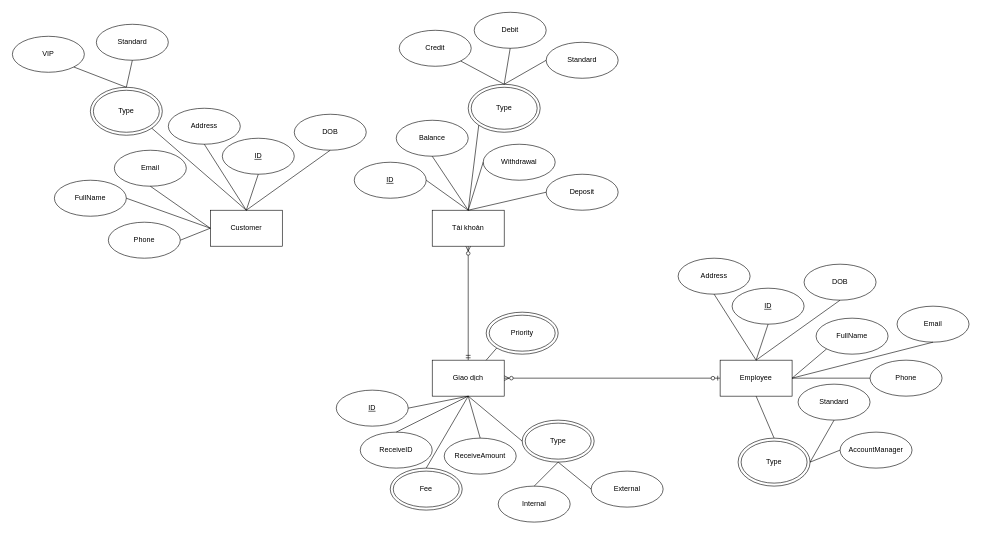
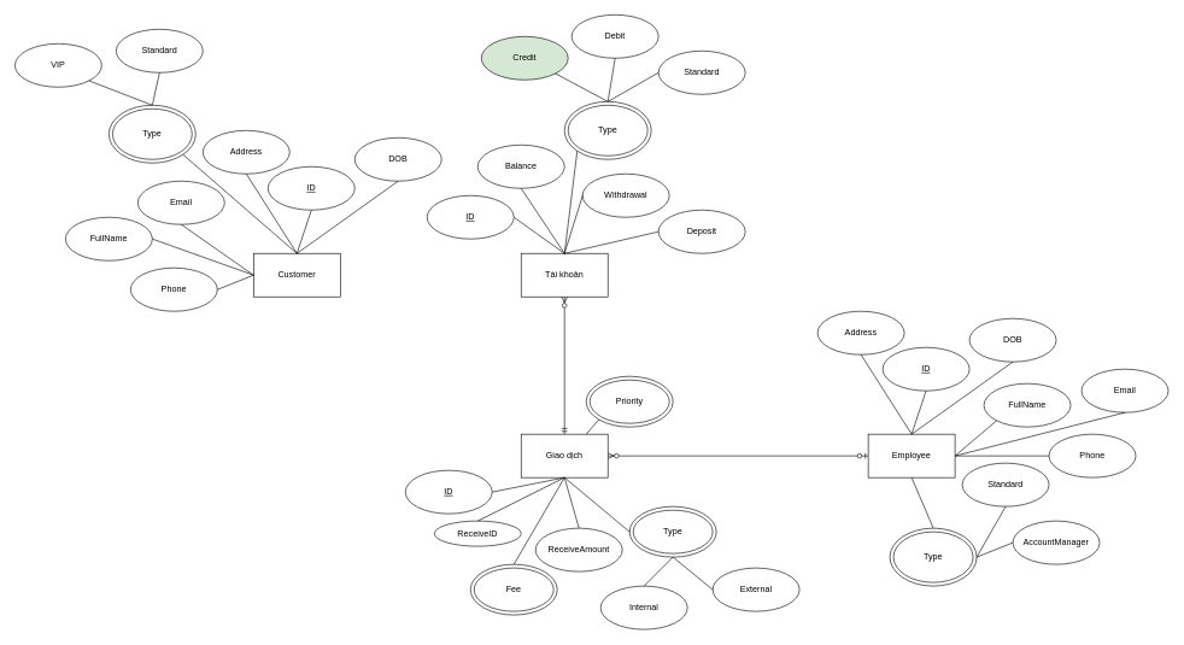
  <mxCell id="0" />
  <mxCell id="1" parent="0" />
  <mxCell id="2" value="" style="ellipse;whiteSpace=wrap;html=1;" vertex="1" parent="1"><mxGeometry x="650" y="780" width="120" height="70" as="geometry" /></mxCell>
  <mxCell id="3" value="" style="ellipse;whiteSpace=wrap;html=1;gradientColor=none;" vertex="1" parent="1"><mxGeometry x="780" y="140" width="120" height="80" as="geometry" /></mxCell>
  <mxCell id="4" value="Customer" style="rounded=0;whiteSpace=wrap;html=1;" vertex="1" parent="1"><mxGeometry x="350" y="350" width="120" height="60" as="geometry" /></mxCell>
  <mxCell id="5" value="&lt;u&gt;ID&lt;/u&gt;" style="ellipse;whiteSpace=wrap;html=1;" vertex="1" parent="1"><mxGeometry x="370" width="120" height="60" as="geometry" y="230" /></mxCell>
  <mxCell id="6" value="Address" style="ellipse;whiteSpace=wrap;html=1;" vertex="1" parent="1"><mxGeometry x="280" y="180" width="120" height="60" as="geometry" /></mxCell>
  <mxCell id="7" value="DOB" style="ellipse;whiteSpace=wrap;html=1;" vertex="1" parent="1"><mxGeometry x="490" y="190" width="120" height="60" as="geometry" /></mxCell>
  <mxCell id="8" value="FullName" style="ellipse;whiteSpace=wrap;html=1;" vertex="1" parent="1"><mxGeometry x="90" y="300" width="120" height="60" as="geometry" /></mxCell>
  <mxCell id="9" value="Phone" style="ellipse;whiteSpace=wrap;html=1;" vertex="1" parent="1"><mxGeometry x="180" y="370" width="120" height="60" as="geometry" /></mxCell>
  <mxCell id="10" value="Email" style="ellipse;whiteSpace=wrap;html=1;" vertex="1" parent="1"><mxGeometry x="190" y="250" width="120" height="60" as="geometry" /></mxCell>
  <mxCell id="11" value="" style="endArrow=none;html=1;exitX=1;exitY=0.5;exitDx=0;exitDy=0;endFill=0;" edge="1" parent="1" source="8"><mxGeometry width="50" height="50" relative="1" as="geometry"><mxPoint x="780" y="610" as="sourcePoint" /><mxPoint x="350" y="380" as="targetPoint" /></mxGeometry></mxCell>
  <mxCell id="12" value="" style="endArrow=none;html=1;exitX=1;exitY=0.5;exitDx=0;exitDy=0;endFill=0;entryX=0;entryY=0.5;entryDx=0;entryDy=0;" edge="1" parent="1" source="9" target="4"><mxGeometry width="50" height="50" relative="1" as="geometry"><mxPoint x="220" y="340" as="sourcePoint" /><mxPoint x="360" y="390" as="targetPoint" /></mxGeometry></mxCell>
  <mxCell id="13" value="" style="endArrow=none;html=1;exitX=0.5;exitY=1;exitDx=0;exitDy=0;endFill=0;entryX=0;entryY=0.5;entryDx=0;entryDy=0;" edge="1" parent="1" source="10" target="4"><mxGeometry width="50" height="50" relative="1" as="geometry"><mxPoint x="230" y="350" as="sourcePoint" /><mxPoint x="370" y="400" as="targetPoint" /></mxGeometry></mxCell>
  <mxCell id="14" value="" style="endArrow=none;html=1;exitX=0.5;exitY=1;exitDx=0;exitDy=0;endFill=0;entryX=0.5;entryY=0;entryDx=0;entryDy=0;" edge="1" parent="1" source="6" target="4"><mxGeometry width="50" height="50" relative="1" as="geometry"><mxPoint x="240" y="360" as="sourcePoint" /><mxPoint y="410" as="targetPoint" x="380" /></mxGeometry></mxCell>
  <mxCell id="15" value="" style="endArrow=none;html=1;exitX=0.5;exitY=1;exitDx=0;exitDy=0;endFill=0;entryX=0.5;entryY=0;entryDx=0;entryDy=0;" edge="1" parent="1" source="5" target="4"><mxGeometry width="50" height="50" relative="1" as="geometry"><mxPoint x="250" y="370" as="sourcePoint" /><mxPoint x="390" y="420" as="targetPoint" /></mxGeometry></mxCell>
  <mxCell id="16" value="" style="endArrow=none;html=1;exitX=0.5;exitY=0;exitDx=0;exitDy=0;endFill=0;entryX=0.5;entryY=1;entryDx=0;entryDy=0;" edge="1" parent="1" source="4" target="7"><mxGeometry width="50" height="50" relative="1" as="geometry"><mxPoint x="260" y="380" as="sourcePoint" /><mxPoint x="400" y="430" as="targetPoint" /></mxGeometry></mxCell>
  <mxCell id="17" style="edgeStyle=orthogonalEdgeStyle;rounded=0;orthogonalLoop=1;jettySize=auto;html=1;exitX=0.5;exitY=1;exitDx=0;exitDy=0;entryX=0.5;entryY=0;entryDx=0;entryDy=0;startArrow=ERzeroToMany;startFill=1;endArrow=ERmandOne;endFill=0;" edge="1" parent="1" source="18" target="30"><mxGeometry relative="1" as="geometry" /></mxCell>
  <mxCell id="18" value="Tài khoản" style="rounded=0;whiteSpace=wrap;html=1;" vertex="1" parent="1"><mxGeometry x="720" y="350" width="120" height="60" as="geometry" /></mxCell>
  <mxCell id="19" value="&lt;u&gt;ID&lt;/u&gt;" style="ellipse;whiteSpace=wrap;html=1;" vertex="1" parent="1"><mxGeometry x="590" y="270" width="120" height="60" as="geometry" /></mxCell>
  <mxCell id="20" value="Balance" style="ellipse;whiteSpace=wrap;html=1;" vertex="1" parent="1"><mxGeometry x="660" y="200" width="120" height="60" as="geometry" /></mxCell>
  <mxCell id="21" value="Withdrawal" style="ellipse;whiteSpace=wrap;html=1;" vertex="1" parent="1"><mxGeometry x="805" y="240" width="120" height="60" as="geometry" /></mxCell>
  <mxCell id="22" value="Deposit" style="ellipse;whiteSpace=wrap;html=1;" vertex="1" parent="1"><mxGeometry x="910" y="290" width="120" height="60" as="geometry" /></mxCell>
  <mxCell id="23" value="Type" style="ellipse;whiteSpace=wrap;html=1;gradientColor=none;" vertex="1" parent="1"><mxGeometry x="785" y="145" width="110" height="70" as="geometry" /></mxCell>
  <mxCell id="24" value="" style="endArrow=none;html=1;exitX=0.5;exitY=0;exitDx=0;exitDy=0;endFill=0;entryX=1;entryY=0.5;entryDx=0;entryDy=0;" edge="1" parent="1" source="18" target="19"><mxGeometry width="50" height="50" relative="1" as="geometry"><mxPoint x="420" y="360" as="sourcePoint" /><mxPoint x="560" y="260" as="targetPoint" /></mxGeometry></mxCell>
  <mxCell id="25" value="" style="endArrow=none;html=1;exitX=0.5;exitY=0;exitDx=0;exitDy=0;endFill=0;entryX=0.5;entryY=1;entryDx=0;entryDy=0;" edge="1" parent="1" source="18" target="20"><mxGeometry width="50" height="50" relative="1" as="geometry"><mxPoint x="430" y="370" as="sourcePoint" /><mxPoint x="570" y="270" as="targetPoint" /></mxGeometry></mxCell>
  <mxCell id="26" value="" style="endArrow=none;html=1;exitX=0.5;exitY=0;exitDx=0;exitDy=0;endFill=0;entryX=0;entryY=1;entryDx=0;entryDy=0;" edge="1" parent="1" source="18" target="3"><mxGeometry width="50" height="50" relative="1" as="geometry"><mxPoint x="440" y="380" as="sourcePoint" /><mxPoint x="580" y="280" as="targetPoint" /></mxGeometry></mxCell>
  <mxCell id="27" value="" style="endArrow=none;html=1;exitX=0.5;exitY=0;exitDx=0;exitDy=0;endFill=0;entryX=0;entryY=0.5;entryDx=0;entryDy=0;" edge="1" parent="1" source="18" target="21"><mxGeometry width="50" height="50" relative="1" as="geometry"><mxPoint x="450" y="390" as="sourcePoint" /><mxPoint x="590" y="290" as="targetPoint" /></mxGeometry></mxCell>
  <mxCell id="28" value="" style="endArrow=none;html=1;exitX=0.5;exitY=0;exitDx=0;exitDy=0;endFill=0;entryX=0;entryY=0.5;entryDx=0;entryDy=0;" edge="1" parent="1" source="18" target="22"><mxGeometry width="50" height="50" relative="1" as="geometry"><mxPoint x="460" y="400" as="sourcePoint" /><mxPoint x="600" y="300" as="targetPoint" /></mxGeometry></mxCell>
  <mxCell id="29" style="edgeStyle=orthogonalEdgeStyle;rounded=0;orthogonalLoop=1;jettySize=auto;html=1;exitX=1;exitY=0.5;exitDx=0;exitDy=0;entryX=0;entryY=0.5;entryDx=0;entryDy=0;startArrow=ERzeroToMany;startFill=1;endArrow=ERzeroToOne;endFill=1;" edge="1" parent="1" source="30" target="62"><mxGeometry relative="1" as="geometry" /></mxCell>
  <mxCell id="30" value="Giao dịch" style="rounded=0;whiteSpace=wrap;html=1;" vertex="1" parent="1"><mxGeometry x="720" y="600" width="120" height="60" as="geometry" /></mxCell>
  <mxCell id="31" value="" style="ellipse;whiteSpace=wrap;html=1;gradientColor=none;" vertex="1" parent="1"><mxGeometry x="150" y="145" width="120" height="80" as="geometry" /></mxCell>
  <mxCell id="32" value="Type" style="ellipse;whiteSpace=wrap;html=1;gradientColor=none;" vertex="1" parent="1"><mxGeometry x="155" y="150" width="110" height="70" as="geometry" /></mxCell>
  <mxCell id="33" value="" style="endArrow=none;html=1;exitX=1;exitY=1;exitDx=0;exitDy=0;endFill=0;entryX=0.5;entryY=0;entryDx=0;entryDy=0;" edge="1" parent="1" source="31" target="4"><mxGeometry width="50" height="50" relative="1" as="geometry"><mxPoint x="260" y="320" as="sourcePoint" /><mxPoint x="360" y="390" as="targetPoint" /></mxGeometry></mxCell>
  <mxCell id="34" value="&lt;u&gt;ID&lt;/u&gt;" style="ellipse;whiteSpace=wrap;html=1;" vertex="1" parent="1"><mxGeometry x="560" y="650" width="120" height="60" as="geometry" /></mxCell>
- <mxCell id="35" value="ReceiveID" style="ellipse;whiteSpace=wrap;html=1;" vertex="1" parent="1"><mxGeometry x="600" y="720" width="120" height="60" as="geometry" /></mxCell>
+ <mxCell id="35" value="ReceiveID" style="ellipse;whiteSpace=wrap;html=1;" vertex="1" parent="1"><mxGeometry x="600" y="720" width="120" height="35" as="geometry" /></mxCell>
  <mxCell id="36" value="ReceiveAmount" style="ellipse;whiteSpace=wrap;html=1;" vertex="1" parent="1"><mxGeometry x="740" y="730" width="120" height="60" as="geometry" /></mxCell>
  <mxCell id="37" value="Fee" style="ellipse;whiteSpace=wrap;html=1;" vertex="1" parent="1"><mxGeometry x="655" y="785" width="110" height="60" as="geometry" /></mxCell>
  <mxCell id="38" value="VIP" style="ellipse;whiteSpace=wrap;html=1;" vertex="1" parent="1"><mxGeometry x="20" y="60" width="120" height="60" as="geometry" /></mxCell>
  <mxCell id="39" value="Standard" style="ellipse;whiteSpace=wrap;html=1;" vertex="1" parent="1"><mxGeometry x="160" y="40" width="120" height="60" as="geometry" /></mxCell>
  <mxCell id="40" value="" style="endArrow=none;html=1;exitX=1;exitY=1;exitDx=0;exitDy=0;endFill=0;entryX=0.5;entryY=0;entryDx=0;entryDy=0;" edge="1" parent="1" source="38" target="31"><mxGeometry width="50" height="50" relative="1" as="geometry"><mxPoint x="262.426" y="223.284" as="sourcePoint" /><mxPoint x="420" y="360" as="targetPoint" /></mxGeometry></mxCell>
  <mxCell id="41" value="" style="endArrow=none;html=1;exitX=0.5;exitY=1;exitDx=0;exitDy=0;endFill=0;entryX=0.5;entryY=0;entryDx=0;entryDy=0;" edge="1" parent="1" source="39" target="31"><mxGeometry width="50" height="50" relative="1" as="geometry"><mxPoint x="132.426" y="121.213" as="sourcePoint" /><mxPoint x="213" y="140" as="targetPoint" /></mxGeometry></mxCell>
- <mxCell id="42" value="Credit" style="ellipse;whiteSpace=wrap;html=1;" vertex="1" parent="1"><mxGeometry x="665" y="50" width="120" height="60" as="geometry" /></mxCell>
+ <mxCell id="42" value="Credit" style="ellipse;whiteSpace=wrap;html=1;fillColor=#d5e8d4;" vertex="1" parent="1"><mxGeometry x="665" y="50" width="120" height="60" as="geometry" /></mxCell>
  <mxCell id="43" value="Debit" style="ellipse;whiteSpace=wrap;html=1;" vertex="1" parent="1"><mxGeometry x="790" y="20" width="120" height="60" as="geometry" /></mxCell>
  <mxCell id="44" value="Standard" style="ellipse;whiteSpace=wrap;html=1;" vertex="1" parent="1"><mxGeometry x="910" y="70" width="120" height="60" as="geometry" /></mxCell>
  <mxCell id="45" value="" style="endArrow=none;html=1;entryX=1;entryY=1;entryDx=0;entryDy=0;exitX=0.5;exitY=0;exitDx=0;exitDy=0;" edge="1" parent="1" source="3" target="42"><mxGeometry width="50" height="50" relative="1" as="geometry"><mxPoint x="830" y="250" as="sourcePoint" /><mxPoint x="880" y="200" as="targetPoint" /></mxGeometry></mxCell>
  <mxCell id="46" value="" style="endArrow=none;html=1;entryX=0.5;entryY=1;entryDx=0;entryDy=0;exitX=0.5;exitY=0;exitDx=0;exitDy=0;" edge="1" parent="1" source="3" target="43"><mxGeometry width="50" height="50" relative="1" as="geometry"><mxPoint x="850" y="150" as="sourcePoint" /><mxPoint x="777.671" y="111.09" as="targetPoint" /></mxGeometry></mxCell>
  <mxCell id="47" value="" style="endArrow=none;html=1;exitX=0;exitY=0.5;exitDx=0;exitDy=0;" edge="1" parent="1" source="44"><mxGeometry width="50" height="50" relative="1" as="geometry"><mxPoint x="860" y="160" as="sourcePoint" /><mxPoint x="840" y="140" as="targetPoint" /></mxGeometry></mxCell>
  <mxCell id="48" value="" style="ellipse;whiteSpace=wrap;html=1;" vertex="1" parent="1"><mxGeometry x="870" y="700" width="120" height="70" as="geometry" /></mxCell>
  <mxCell id="49" value="Type" style="ellipse;whiteSpace=wrap;html=1;" vertex="1" parent="1"><mxGeometry x="875" y="705" width="110" height="60" as="geometry" /></mxCell>
  <mxCell id="50" value="Internal" style="ellipse;whiteSpace=wrap;html=1;" vertex="1" parent="1"><mxGeometry x="830" y="810" width="120" height="60" as="geometry" /></mxCell>
  <mxCell id="51" value="External" style="ellipse;whiteSpace=wrap;html=1;" vertex="1" parent="1"><mxGeometry x="985" y="785" width="120" height="60" as="geometry" /></mxCell>
  <mxCell id="52" value="" style="endArrow=none;html=1;entryX=0.5;entryY=1;entryDx=0;entryDy=0;exitX=1;exitY=0.5;exitDx=0;exitDy=0;" edge="1" parent="1" source="34" target="30"><mxGeometry width="50" height="50" relative="1" as="geometry"><mxPoint x="750" y="770" as="sourcePoint" /><mxPoint x="800" y="720" as="targetPoint" /></mxGeometry></mxCell>
  <mxCell id="53" value="" style="endArrow=none;html=1;entryX=0.5;entryY=1;entryDx=0;entryDy=0;exitX=0.5;exitY=0;exitDx=0;exitDy=0;" edge="1" parent="1" source="35" target="30"><mxGeometry width="50" height="50" relative="1" as="geometry"><mxPoint x="690" y="690" as="sourcePoint" /><mxPoint x="790" y="670" as="targetPoint" /></mxGeometry></mxCell>
  <mxCell id="54" value="" style="endArrow=none;html=1;entryX=0.5;entryY=1;entryDx=0;entryDy=0;exitX=0.5;exitY=0;exitDx=0;exitDy=0;" edge="1" parent="1" source="2" target="30"><mxGeometry width="50" height="50" relative="1" as="geometry"><mxPoint x="700" y="700" as="sourcePoint" /><mxPoint x="800" y="680" as="targetPoint" /></mxGeometry></mxCell>
  <mxCell id="55" value="" style="endArrow=none;html=1;entryX=0.5;entryY=0;entryDx=0;entryDy=0;exitX=0.5;exitY=1;exitDx=0;exitDy=0;" edge="1" parent="1" source="30" target="36"><mxGeometry width="50" height="50" relative="1" as="geometry"><mxPoint x="710" y="710" as="sourcePoint" /><mxPoint x="810" y="690" as="targetPoint" /></mxGeometry></mxCell>
  <mxCell id="56" value="" style="endArrow=none;html=1;entryX=0;entryY=0.5;entryDx=0;entryDy=0;exitX=0.5;exitY=1;exitDx=0;exitDy=0;" edge="1" parent="1" source="30" target="48"><mxGeometry width="50" height="50" relative="1" as="geometry"><mxPoint x="790" y="670" as="sourcePoint" /><mxPoint x="810" y="740" as="targetPoint" /></mxGeometry></mxCell>
  <mxCell id="57" value="" style="endArrow=none;html=1;entryX=0.5;entryY=0;entryDx=0;entryDy=0;exitX=0.5;exitY=1;exitDx=0;exitDy=0;" edge="1" parent="1" source="48" target="50"><mxGeometry width="50" height="50" relative="1" as="geometry"><mxPoint x="800" y="680" as="sourcePoint" /><mxPoint x="820" y="750" as="targetPoint" /></mxGeometry></mxCell>
  <mxCell id="58" value="" style="endArrow=none;html=1;entryX=0;entryY=0.5;entryDx=0;entryDy=0;exitX=0.5;exitY=1;exitDx=0;exitDy=0;" edge="1" parent="1" source="48" target="51"><mxGeometry width="50" height="50" relative="1" as="geometry"><mxPoint x="810" y="690" as="sourcePoint" /><mxPoint x="830" y="760" as="targetPoint" /></mxGeometry></mxCell>
  <mxCell id="59" value="" style="ellipse;whiteSpace=wrap;html=1;" vertex="1" parent="1"><mxGeometry x="810" y="520" width="120" height="70" as="geometry" /></mxCell>
  <mxCell id="60" value="Priority" style="ellipse;whiteSpace=wrap;html=1;" vertex="1" parent="1"><mxGeometry x="815" y="525" width="110" height="60" as="geometry" /></mxCell>
  <mxCell id="61" value="" style="endArrow=none;html=1;exitX=0;exitY=1;exitDx=0;exitDy=0;entryX=0.75;entryY=0;entryDx=0;entryDy=0;" edge="1" parent="1" source="59" target="30"><mxGeometry width="50" height="50" relative="1" as="geometry"><mxPoint x="670" y="730" as="sourcePoint" /><mxPoint x="780" y="660" as="targetPoint" /></mxGeometry></mxCell>
  <mxCell id="62" value="Employee" style="rounded=0;whiteSpace=wrap;html=1;" vertex="1" parent="1"><mxGeometry x="1200" y="600" width="120" height="60" as="geometry" /></mxCell>
  <mxCell id="63" value="&lt;u&gt;ID&lt;/u&gt;" style="ellipse;whiteSpace=wrap;html=1;" vertex="1" parent="1"><mxGeometry x="1220" y="480" width="120" height="60" as="geometry" /></mxCell>
  <mxCell id="64" value="Address" style="ellipse;whiteSpace=wrap;html=1;" vertex="1" parent="1"><mxGeometry x="1130" y="430" width="120" height="60" as="geometry" /></mxCell>
  <mxCell id="65" value="DOB" style="ellipse;whiteSpace=wrap;html=1;" vertex="1" parent="1"><mxGeometry x="1340" y="440" width="120" height="60" as="geometry" /></mxCell>
  <mxCell id="66" value="FullName" style="ellipse;whiteSpace=wrap;html=1;" vertex="1" parent="1"><mxGeometry x="1360" y="530" width="120" height="60" as="geometry" /></mxCell>
  <mxCell id="67" value="Phone" style="ellipse;whiteSpace=wrap;html=1;" vertex="1" parent="1"><mxGeometry x="1450" y="600" width="120" height="60" as="geometry" /></mxCell>
  <mxCell id="68" value="Email" style="ellipse;whiteSpace=wrap;html=1;" vertex="1" parent="1"><mxGeometry x="1495" y="510" width="120" height="60" as="geometry" /></mxCell>
  <mxCell id="69" value="" style="endArrow=none;html=1;exitX=0;exitY=1;exitDx=0;exitDy=0;endFill=0;entryX=1;entryY=0.5;entryDx=0;entryDy=0;" edge="1" parent="1" source="66" target="62"><mxGeometry width="50" height="50" relative="1" as="geometry"><mxPoint x="1630" y="860" as="sourcePoint" /><mxPoint x="1200" y="630" as="targetPoint" /></mxGeometry></mxCell>
  <mxCell id="70" value="" style="endArrow=none;html=1;endFill=0;" edge="1" parent="1"><mxGeometry width="50" height="50" relative="1" as="geometry"><mxPoint x="1450" y="630" as="sourcePoint" /><mxPoint x="1320" y="630" as="targetPoint" /></mxGeometry></mxCell>
  <mxCell id="71" value="" style="endArrow=none;html=1;exitX=0.5;exitY=1;exitDx=0;exitDy=0;endFill=0;" edge="1" parent="1" source="68"><mxGeometry width="50" height="50" relative="1" as="geometry"><mxPoint x="1080" y="600" as="sourcePoint" /><mxPoint x="1320" y="630" as="targetPoint" /></mxGeometry></mxCell>
  <mxCell id="72" value="" style="endArrow=none;html=1;exitX=0.5;exitY=1;exitDx=0;exitDy=0;endFill=0;entryX=0.5;entryY=0;entryDx=0;entryDy=0;" edge="1" parent="1" source="64" target="62"><mxGeometry width="50" height="50" relative="1" as="geometry"><mxPoint x="1090" y="610" as="sourcePoint" /><mxPoint x="1230" y="660" as="targetPoint" /></mxGeometry></mxCell>
  <mxCell id="73" value="" style="endArrow=none;html=1;exitX=0.5;exitY=1;exitDx=0;exitDy=0;endFill=0;entryX=0.5;entryY=0;entryDx=0;entryDy=0;" edge="1" parent="1" source="63" target="62"><mxGeometry width="50" height="50" relative="1" as="geometry"><mxPoint x="1100" y="620" as="sourcePoint" /><mxPoint x="1240" y="670" as="targetPoint" /></mxGeometry></mxCell>
  <mxCell id="74" value="" style="endArrow=none;html=1;exitX=0.5;exitY=0;exitDx=0;exitDy=0;endFill=0;entryX=0.5;entryY=1;entryDx=0;entryDy=0;" edge="1" parent="1" source="62" target="65"><mxGeometry width="50" height="50" relative="1" as="geometry"><mxPoint x="1110" y="630" as="sourcePoint" /><mxPoint x="1250" y="680" as="targetPoint" /></mxGeometry></mxCell>
  <mxCell id="75" value="" style="ellipse;whiteSpace=wrap;html=1;gradientColor=none;" vertex="1" parent="1"><mxGeometry x="1230" y="730" width="120" height="80" as="geometry" /></mxCell>
  <mxCell id="76" value="Type" style="ellipse;whiteSpace=wrap;html=1;gradientColor=none;" vertex="1" parent="1"><mxGeometry x="1235" y="735" width="110" height="70" as="geometry" /></mxCell>
  <mxCell id="77" value="" style="endArrow=none;html=1;exitX=0.5;exitY=0;exitDx=0;exitDy=0;endFill=0;entryX=0.5;entryY=1;entryDx=0;entryDy=0;" edge="1" parent="1" source="75" target="62"><mxGeometry width="50" height="50" relative="1" as="geometry"><mxPoint x="1110" y="570" as="sourcePoint" /><mxPoint x="1210" y="640" as="targetPoint" /></mxGeometry></mxCell>
  <mxCell id="78" value="AccountManager" style="ellipse;whiteSpace=wrap;html=1;" vertex="1" parent="1"><mxGeometry x="1400" y="720" width="120" height="60" as="geometry" /></mxCell>
  <mxCell id="79" value="Standard" style="ellipse;whiteSpace=wrap;html=1;" vertex="1" parent="1"><mxGeometry x="1330" y="640" width="120" height="60" as="geometry" /></mxCell>
  <mxCell id="80" value="" style="endArrow=none;html=1;exitX=0;exitY=0.5;exitDx=0;exitDy=0;endFill=0;entryX=1;entryY=0.5;entryDx=0;entryDy=0;" edge="1" parent="1" source="78" target="75"><mxGeometry width="50" height="50" relative="1" as="geometry"><mxPoint x="972.426" y="361.213" as="sourcePoint" /><mxPoint x="1270" y="610" as="targetPoint" /></mxGeometry></mxCell>
  <mxCell id="81" value="" style="endArrow=none;html=1;exitX=0.5;exitY=1;exitDx=0;exitDy=0;endFill=0;entryX=1;entryY=0.5;entryDx=0;entryDy=0;" edge="1" parent="1" source="79" target="75"><mxGeometry width="50" height="50" relative="1" as="geometry"><mxPoint x="982.426" y="371.213" as="sourcePoint" /><mxPoint x="1063" y="390" as="targetPoint" /></mxGeometry></mxCell>
